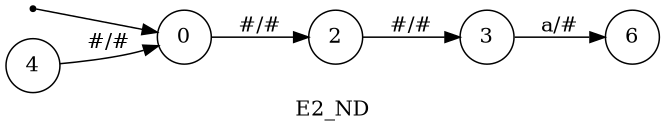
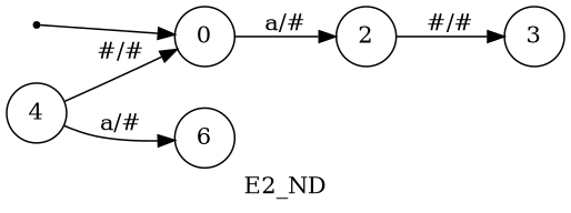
  digraph {
    label=E2_ND
    rankdir=LR
    node [shape=circle]
    init0 [shape=point]
    0
    2
    4
    n5 [label=6]
    3
    init0 -> 0
-   0 -> 2 [label="#/#"]
+   0 -> 2 [label="a/#"]
    2 -> 3 [label="#/#"]
    4 -> 0 [label="#/#"]
-   3 -> n5 [label="a/#"]
+   4 -> n5 [label="a/#"]
  }
